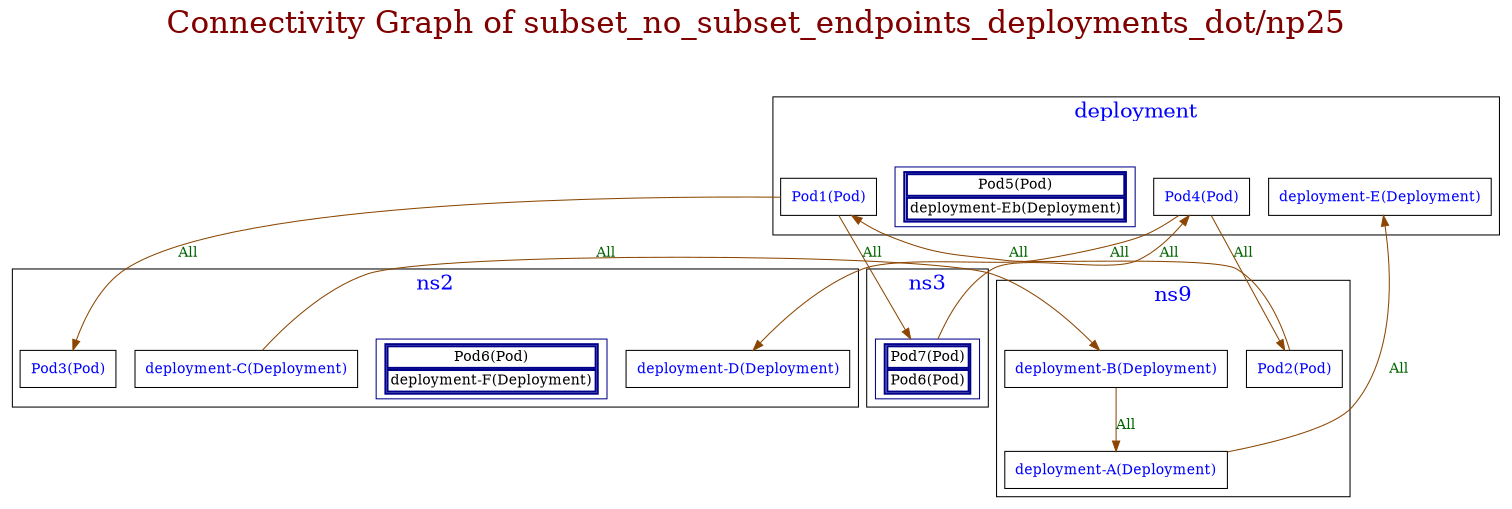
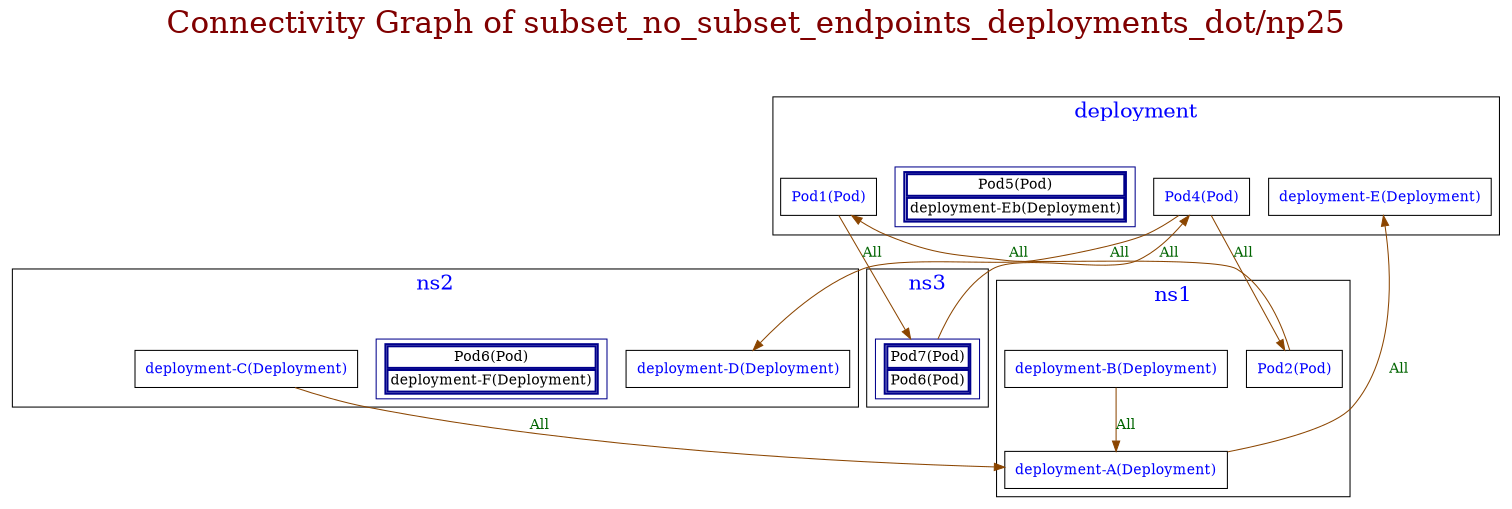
  digraph {
    fontcolor=webmaroon
    fontsize=30
    label="Connectivity Graph of subset_no_subset_endpoints_deployments_dot/np25"
    labelloc=t
    node [fontcolor=blue shape=box]
    edge [arrowhead=normal arrowtail=none color=darkorange4 dir=both fontcolor=darkgreen]
    n1 [label=<<table border="0" cellspacing="0"><tr><td>Pod1(Pod)</td></tr></table>>]
    n2 [label=<<table border="0" cellspacing="0"><tr><td>Pod4(Pod)</td></tr></table>>]
    n3 [color=darkblue label=<<table border="2" cellspacing="0"><tr><td>Pod5(Pod)</td></tr><tr><td>deployment-Eb(Deployment)</td></tr></table>> fontcolor=""]
    n4 [label=<<table border="0" cellspacing="0"><tr><td>deployment-E(Deployment)</td></tr></table>>]
    n5 [label=<<table border="0" cellspacing="0"><tr><td>Pod2(Pod)</td></tr></table>>]
    n6 [label=<<table border="0" cellspacing="0"><tr><td>deployment-A(Deployment)</td></tr></table>>]
    n7 [label=<<table border="0" cellspacing="0"><tr><td>deployment-B(Deployment)</td></tr></table>>]
-   n8 [label=<<table border="0" cellspacing="0"><tr><td>Pod3(Pod)</td></tr></table>>]
    n9 [color=darkblue label=<<table border="2" cellspacing="0"><tr><td>Pod6(Pod)</td></tr><tr><td>deployment-F(Deployment)</td></tr></table>> fontcolor=""]
    n10 [label=<<table border="0" cellspacing="0"><tr><td>deployment-C(Deployment)</td></tr></table>>]
    n11 [label=<<table border="0" cellspacing="0"><tr><td>deployment-D(Deployment)</td></tr></table>>]
    n12 [color=darkblue label=<<table border="2" cellspacing="0"><tr><td>Pod7(Pod)</td></tr><tr><td>Pod6(Pod)</td></tr></table>> fontcolor=""]
    subgraph cluster_1 {
      fontcolor=blue
      fontsize=20
      label=deployment
      n1
      n2
      n3
      n4
    }
    subgraph cluster_2 {
      fontcolor=blue
      fontsize=20
-     label=ns9
+     label=ns1
      n5
      n6
      n7
    }
    subgraph cluster_3 {
      fontcolor=blue
      fontsize=20
      label=ns2
-     n8
      n9
      n10
      n11
    }
    subgraph cluster_4 {
      fontcolor=blue
      fontsize=20
      label=ns3
      n12
    }
-   n1 -> n8 [label=All]
    n1 -> n12 [label=All]
    n2 -> n5 [label=All]
    n2 -> n11 [label=All]
    n5 -> n1 [label=All]
    n6 -> n4 [label=All]
    n7 -> n6 [label=All]
-   n10 -> n7 [label=All]
+   n10 -> n6 [label=All]
    n12 -> n2 [label=All]
  }
